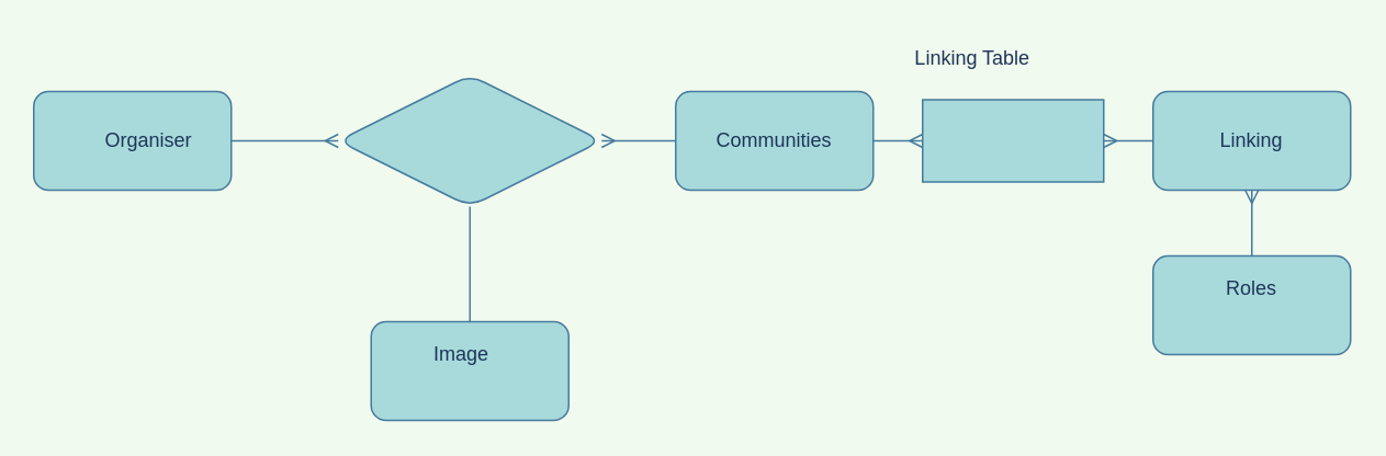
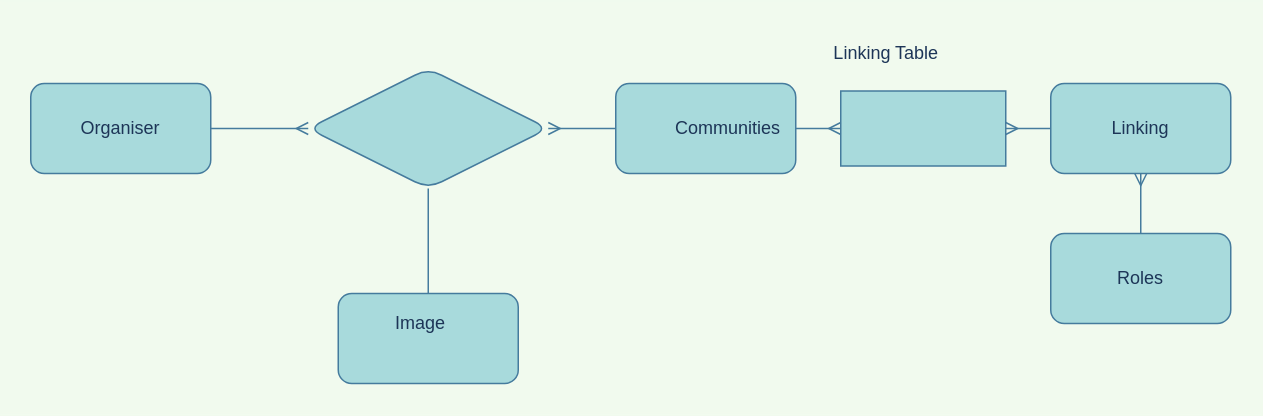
  <mxCell id="0" />
  <mxCell id="1" parent="0" />
  <mxCell id="2" value="" style="rhombus;whiteSpace=wrap;html=1;rounded=1;sketch=0;fontColor=#1D3557;strokeColor=#457B9D;fillColor=#A8DADC;" parent="1" vertex="1"><mxGeometry x="205" y="45" width="160" height="80" as="geometry" /></mxCell>
  <mxCell id="3" value="" style="rounded=1;whiteSpace=wrap;html=1;sketch=0;fontColor=#1D3557;strokeColor=#457B9D;fillColor=#A8DADC;" parent="1" vertex="1"><mxGeometry x="20" y="55" width="120" height="60" as="geometry" /></mxCell>
- <mxCell id="4" value="Organiser" style="text;html=1;strokeColor=none;fillColor=none;align=center;verticalAlign=middle;whiteSpace=wrap;rounded=0;sketch=0;fontColor=#1D3557;" parent="1" vertex="1"><mxGeometry x="60" y="70" width="60" height="30" as="geometry" /></mxCell>
+ <mxCell id="4" value="Organiser" style="text;html=1;strokeColor=none;fillColor=none;align=center;verticalAlign=middle;whiteSpace=wrap;rounded=0;sketch=0;fontColor=#1D3557;" parent="1" vertex="1"><mxGeometry x="50" y="70" width="60" height="30" as="geometry" /></mxCell>
  <mxCell id="5" value="" style="rounded=1;whiteSpace=wrap;html=1;sketch=0;fontColor=#1D3557;strokeColor=#457B9D;fillColor=#A8DADC;" parent="1" vertex="1"><mxGeometry x="225" y="195" width="120" height="60" as="geometry" /></mxCell>
  <mxCell id="6" value="Image" style="text;html=1;strokeColor=none;fillColor=none;align=center;verticalAlign=middle;whiteSpace=wrap;rounded=0;sketch=0;fontColor=#1D3557;" parent="1" vertex="1"><mxGeometry x="250" y="200" width="60" height="30" as="geometry" /></mxCell>
  <mxCell id="7" value="" style="rounded=1;whiteSpace=wrap;html=1;sketch=0;fontColor=#1D3557;strokeColor=#457B9D;fillColor=#A8DADC;" parent="1" vertex="1"><mxGeometry x="410" y="55" width="120" height="60" as="geometry" /></mxCell>
- <mxCell id="8" value="Communities" style="text;html=1;strokeColor=none;fillColor=none;align=center;verticalAlign=middle;whiteSpace=wrap;rounded=0;sketch=0;fontColor=#1D3557;" parent="1" vertex="1"><mxGeometry x="440" y="70" width="60" height="30" as="geometry" /></mxCell>
+ <mxCell id="8" value="Communities" style="text;html=1;strokeColor=none;fillColor=none;align=center;verticalAlign=middle;whiteSpace=wrap;rounded=0;sketch=0;fontColor=#1D3557;" parent="1" vertex="1"><mxGeometry x="455" y="70" width="60" height="30" as="geometry" /></mxCell>
  <mxCell id="9" value="" style="rounded=0;whiteSpace=wrap;html=1;sketch=0;fontColor=#1D3557;strokeColor=#457B9D;fillColor=#A8DADC;" parent="1" vertex="1"><mxGeometry x="560" y="60" width="110" height="50" as="geometry" /></mxCell>
  <mxCell id="10" value="" style="rounded=1;whiteSpace=wrap;html=1;sketch=0;fontColor=#1D3557;strokeColor=#457B9D;fillColor=#A8DADC;" parent="1" vertex="1"><mxGeometry x="700" y="55" width="120" height="60" as="geometry" /></mxCell>
  <mxCell id="11" value="Linking" style="text;html=1;strokeColor=none;fillColor=none;align=center;verticalAlign=middle;whiteSpace=wrap;rounded=0;sketch=0;fontColor=#1D3557;" parent="1" vertex="1"><mxGeometry x="730" y="70" width="60" height="30" as="geometry" /></mxCell>
  <mxCell id="12" value="" style="rounded=1;whiteSpace=wrap;html=1;sketch=0;fontColor=#1D3557;strokeColor=#457B9D;fillColor=#A8DADC;" parent="1" vertex="1"><mxGeometry x="700" y="155" width="120" height="60" as="geometry" /></mxCell>
- <mxCell id="13" value="Roles" style="text;html=1;strokeColor=none;fillColor=none;align=center;verticalAlign=middle;whiteSpace=wrap;rounded=0;sketch=0;fontColor=#1D3557;" parent="1" vertex="1"><mxGeometry x="730" y="160" width="60" height="30" as="geometry" /></mxCell>
+ <mxCell id="13" value="Roles" style="text;html=1;strokeColor=none;fillColor=none;align=center;verticalAlign=middle;whiteSpace=wrap;rounded=0;sketch=0;fontColor=#1D3557;" parent="1" vertex="1"><mxGeometry x="730" y="170" width="60" height="30" as="geometry" /></mxCell>
  <mxCell id="14" value="" style="endArrow=ERmany;html=1;rounded=1;sketch=0;fontColor=#1D3557;strokeColor=#457B9D;fillColor=#A8DADC;exitX=1;exitY=0.5;exitDx=0;exitDy=0;entryX=0;entryY=0.5;entryDx=0;entryDy=0;endFill=0;" parent="1" source="3" target="2" edge="1"><mxGeometry width="50" height="50" relative="1" as="geometry"><mxPoint x="170" y="155" as="sourcePoint" /><mxPoint x="220" y="105" as="targetPoint" /></mxGeometry></mxCell>
  <mxCell id="15" value="" style="endArrow=none;html=1;rounded=1;sketch=0;fontColor=#1D3557;strokeColor=#457B9D;fillColor=#A8DADC;curved=0;exitX=0.5;exitY=0;exitDx=0;exitDy=0;entryX=0.5;entryY=1;entryDx=0;entryDy=0;" parent="1" source="5" target="2" edge="1"><mxGeometry width="50" height="50" relative="1" as="geometry"><mxPoint x="150" y="95" as="sourcePoint" /><mxPoint x="215" y="95" as="targetPoint" /></mxGeometry></mxCell>
  <mxCell id="16" value="" style="endArrow=ERmany;html=1;rounded=1;sketch=0;fontColor=#1D3557;strokeColor=#457B9D;fillColor=#A8DADC;curved=0;exitX=0;exitY=0.5;exitDx=0;exitDy=0;endFill=0;" parent="1" source="7" target="2" edge="1"><mxGeometry width="50" height="50" relative="1" as="geometry"><mxPoint x="295" y="205" as="sourcePoint" /><mxPoint x="295" y="135" as="targetPoint" /></mxGeometry></mxCell>
  <mxCell id="17" value="Linking Table" style="text;html=1;strokeColor=none;fillColor=none;align=center;verticalAlign=middle;whiteSpace=wrap;rounded=0;sketch=0;fontColor=#1D3557;" parent="1" vertex="1"><mxGeometry x="552.5" y="20" width="75" height="30" as="geometry" /></mxCell>
  <mxCell id="18" value="" style="endArrow=none;html=1;rounded=1;sketch=0;fontColor=#1D3557;strokeColor=#457B9D;fillColor=#A8DADC;curved=0;exitX=0;exitY=0.5;exitDx=0;exitDy=0;entryX=1;entryY=0.5;entryDx=0;entryDy=0;endFill=0;startArrow=ERmany;startFill=0;" parent="1" source="9" target="7" edge="1"><mxGeometry width="50" height="50" relative="1" as="geometry"><mxPoint x="420" y="95" as="sourcePoint" /><mxPoint x="375" y="95" as="targetPoint" /></mxGeometry></mxCell>
  <mxCell id="19" value="" style="endArrow=ERmany;html=1;rounded=1;sketch=0;fontColor=#1D3557;strokeColor=#457B9D;fillColor=#A8DADC;curved=0;exitX=0;exitY=0.5;exitDx=0;exitDy=0;entryX=1;entryY=0.5;entryDx=0;entryDy=0;startArrow=none;startFill=0;endFill=0;" parent="1" source="10" target="9" edge="1"><mxGeometry width="50" height="50" relative="1" as="geometry"><mxPoint x="570" y="95" as="sourcePoint" /><mxPoint x="540" y="95" as="targetPoint" /></mxGeometry></mxCell>
  <mxCell id="20" value="" style="endArrow=none;html=1;rounded=1;sketch=0;fontColor=#1D3557;strokeColor=#457B9D;fillColor=#A8DADC;curved=0;exitX=0.5;exitY=1;exitDx=0;exitDy=0;entryX=0.5;entryY=0;entryDx=0;entryDy=0;endFill=0;startArrow=ERmany;startFill=0;" parent="1" source="10" target="12" edge="1"><mxGeometry width="50" height="50" relative="1" as="geometry"><mxPoint x="710" y="95" as="sourcePoint" /><mxPoint x="680" y="95" as="targetPoint" /></mxGeometry></mxCell>
